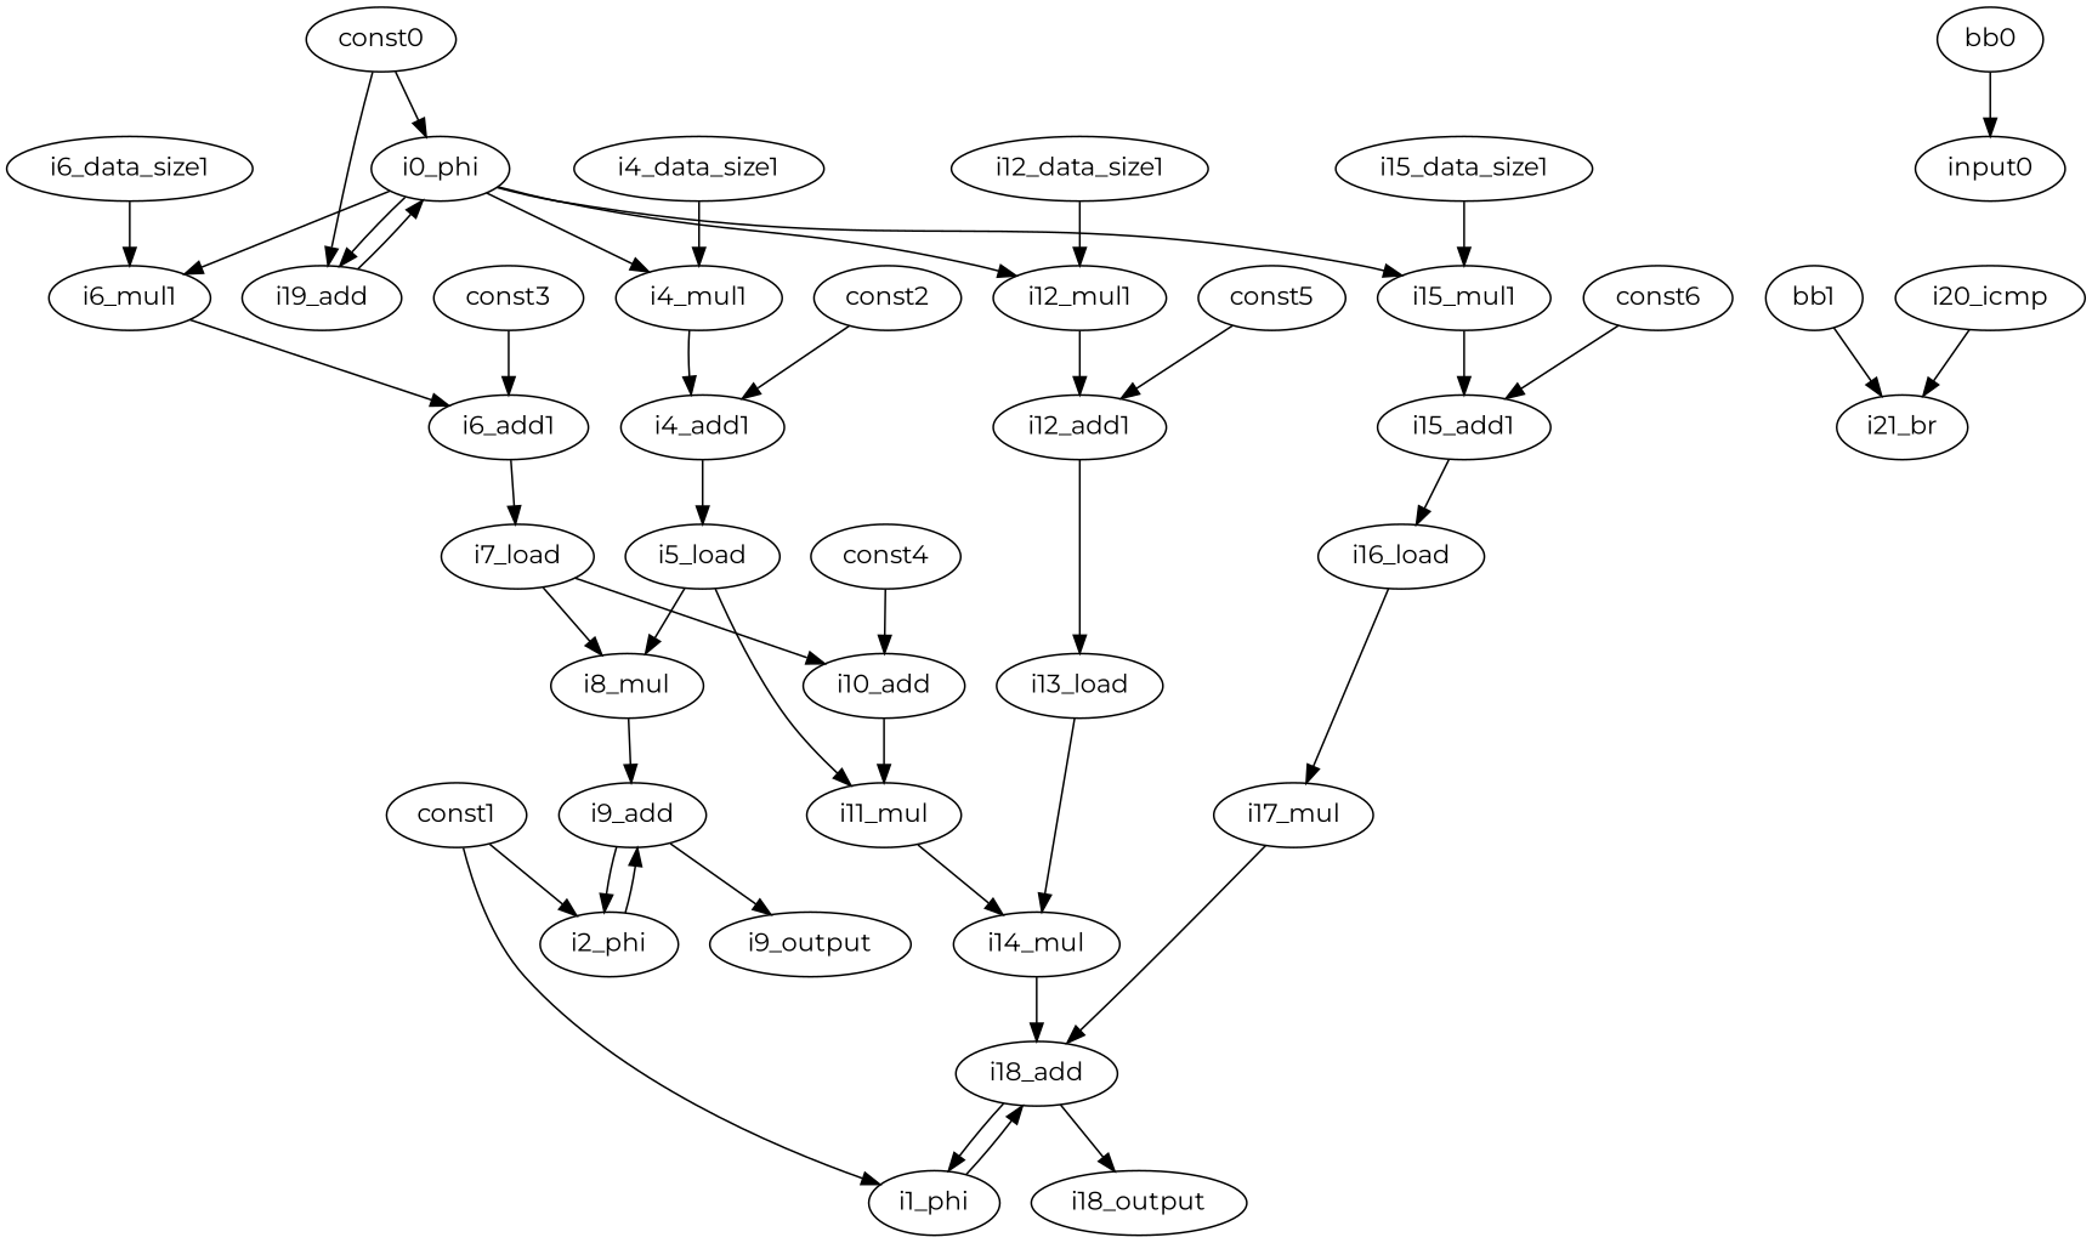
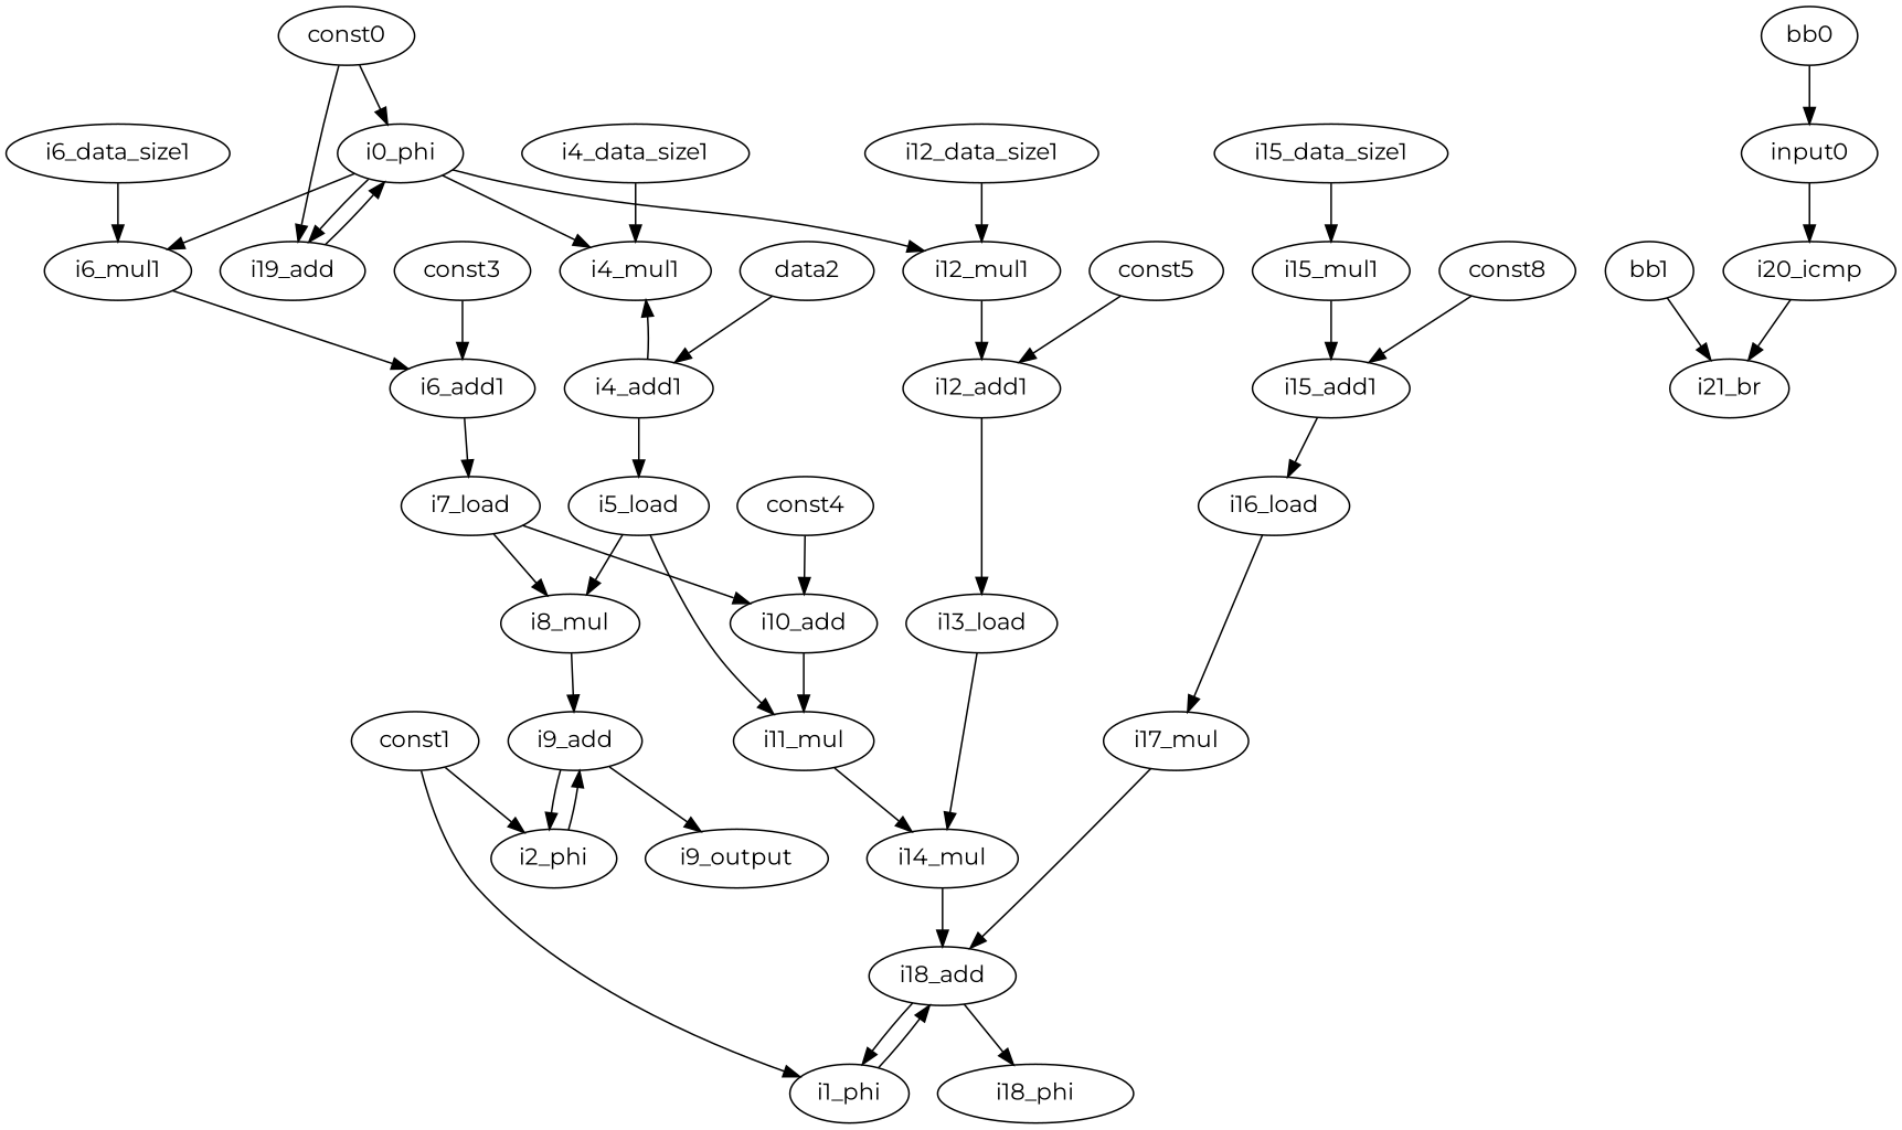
  digraph {
    fontname=Montserrat
    node [fontname=Montserrat opcode=const]
    edge [fontname=Montserrat operand=any2input]
    const0 [constVal=1]
    i0_phi [opcode=phi]
    i19_add [opcode=add]
    i4_mul1 [opcode=mul]
    i6_mul1 [opcode=mul]
    i12_mul1 [opcode=mul]
    i15_mul1 [opcode=mul]
    i4_add1 [opcode=add]
    i6_add1 [opcode=add]
    i12_add1 [opcode=add]
    i15_add1 [opcode=add]
    const1 [constVal=0]
    i1_phi [opcode=phi]
    i2_phi [opcode=phi]
    i18_add [opcode=add]
    i9_add [opcode=add]
-   i18_output [opcode=output]
+   i18_output [opcode=output label=i18_phi]
    i9_output [opcode=output]
-   const2 [constVal=2560]
+   const2 [constVal=2560 label=data2]
    i5_load [opcode=load]
    i4_data_size1 [constVal=4]
    i8_mul [opcode=mul]
    i11_mul [opcode=mul]
    i14_mul [opcode=mul]
    const3 [constVal=2816]
    i7_load [opcode=load]
    i6_data_size1 [constVal=4]
    i10_add [opcode=add]
    const4 [constVal=1]
    const5 [constVal=3072]
    i13_load [opcode=load]
    i12_data_size1 [constVal=4]
    i17_mul [opcode=mul]
-   const6 [constVal=3328]
+   const6 [constVal=3328 label=const8]
    i16_load [opcode=load]
    i15_data_size1 [constVal=4]
    i20_icmp [opcode=icmp]
    i21_br [opcode=br]
    input0 [opcode=input]
    bb0 [opcode=input]
    bb1 [opcode=input]
    const0 -> i0_phi [operand=LHS]
    const0 -> i19_add
    i0_phi -> i19_add
    i0_phi -> i4_mul1
    i0_phi -> i6_mul1
    i0_phi -> i12_mul1
-   i0_phi -> i15_mul1
    i19_add -> i0_phi [operand=RHS]
-   i4_mul1 -> i4_add1
+   i4_add1 -> i4_mul1
    i6_mul1 -> i6_add1
    i12_mul1 -> i12_add1
    i15_mul1 -> i15_add1
    i4_add1 -> i5_load [operand=addr]
    i6_add1 -> i7_load [operand=addr]
    i12_add1 -> i13_load [operand=addr]
    i15_add1 -> i16_load [operand=addr]
    const1 -> i1_phi [operand=LHS]
    const1 -> i2_phi [operand=LHS]
    i1_phi -> i18_add
    i2_phi -> i9_add
    i18_add -> i1_phi [operand=RHS]
    i18_add -> i18_output [operand=""]
    i9_add -> i2_phi [operand=RHS]
    i9_add -> i9_output [operand=""]
    const2 -> i4_add1
    i5_load -> i8_mul
    i5_load -> i11_mul
    i4_data_size1 -> i4_mul1
    i8_mul -> i9_add
    i11_mul -> i14_mul
    i14_mul -> i18_add
    const3 -> i6_add1
    i7_load -> i8_mul
    i7_load -> i10_add
    i6_data_size1 -> i6_mul1
    i10_add -> i11_mul
    const4 -> i10_add
    const5 -> i12_add1
    i13_load -> i14_mul
    i12_data_size1 -> i12_mul1
    i17_mul -> i18_add
    const6 -> i15_add1
    i16_load -> i17_mul
    i15_data_size1 -> i15_mul1
    i20_icmp -> i21_br [operand=branch_cond]
+   input0 -> i20_icmp [operand=RHS]
    bb0 -> input0 [operand=branch_true]
    bb1 -> i21_br [operand=branch_false]
  }
